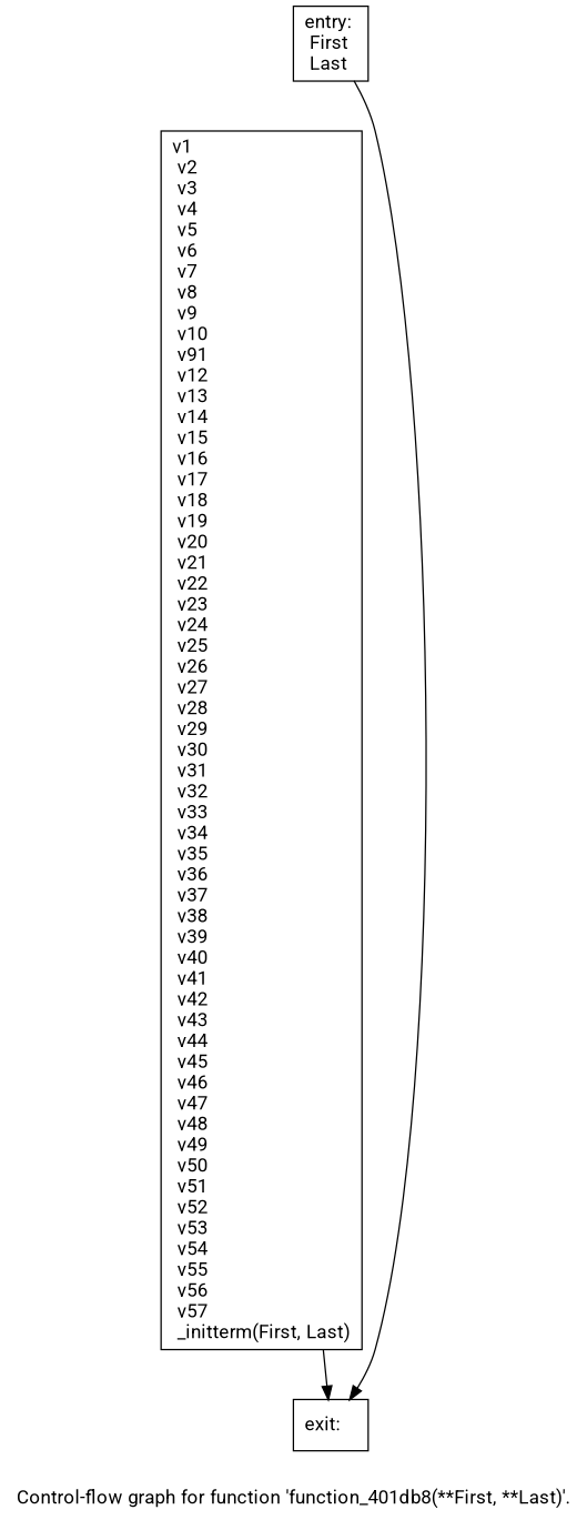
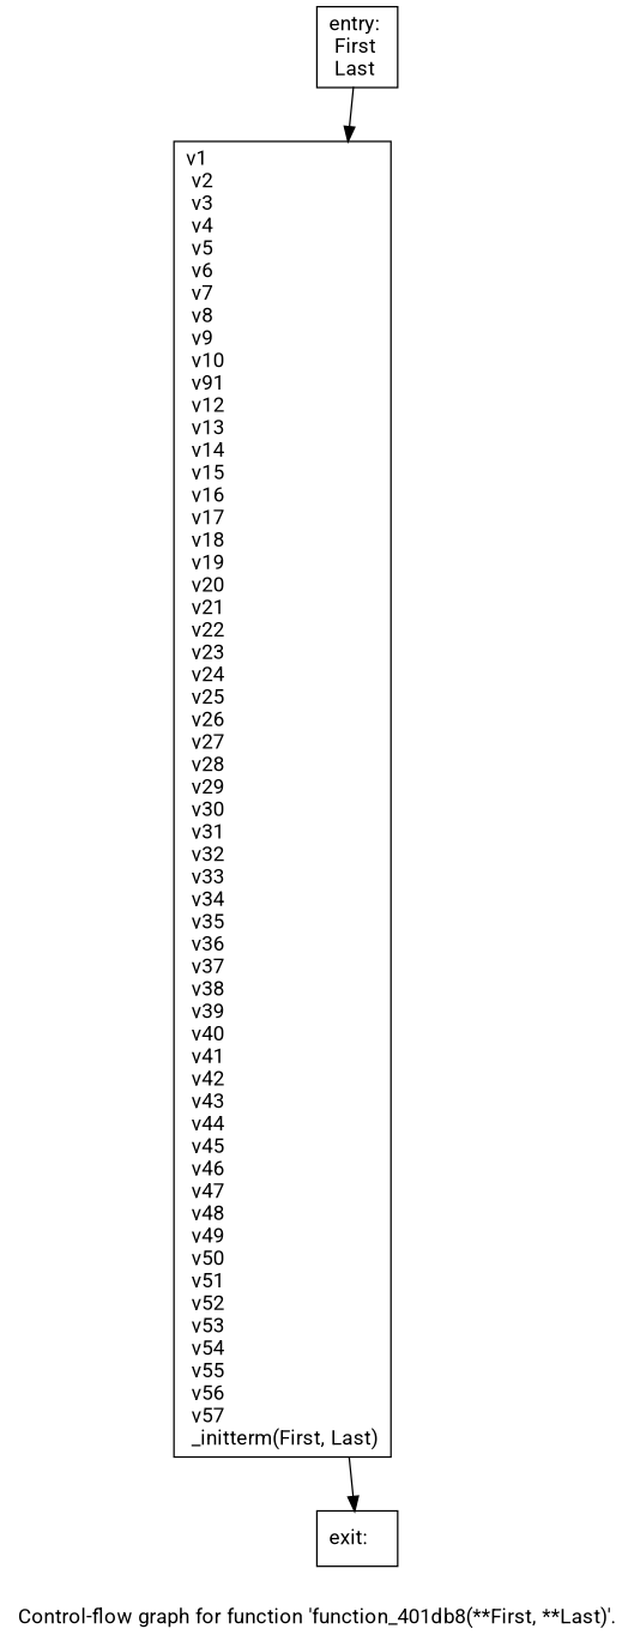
  digraph {
    fontname=Roboto
    label="Control-flow graph for function 'function_401db8(**First, **Last)'."
    node [fontname=Roboto shape=record]
    edge [fontname=Roboto]
    n1 [label="{entry:\l  First\l  Last\l}"]
    n2 [label="{  v1\l  v2\l  v3\l  v4\l  v5\l  v6\l  v7\l  v8\l  v9\l  v10\l  v91\l  v12\l  v13\l  v14\l  v15\l  v16\l  v17\l  v18\l  v19\l  v20\l  v21\l  v22\l  v23\l  v24\l  v25\l  v26\l  v27\l  v28\l  v29\l  v30\l  v31\l  v32\l  v33\l  v34\l  v35\l  v36\l  v37\l  v38\l  v39\l  v40\l  v41\l  v42\l  v43\l  v44\l  v45\l  v46\l  v47\l  v48\l  v49\l  v50\l  v51\l  v52\l  v53\l  v54\l  v55\l  v56\l  v57\l  _initterm(First, Last)\l}"]
    n3 [label="{exit:\l}"]
-   n1 -> n3
+   n1 -> n2
    n2 -> n3
  }
